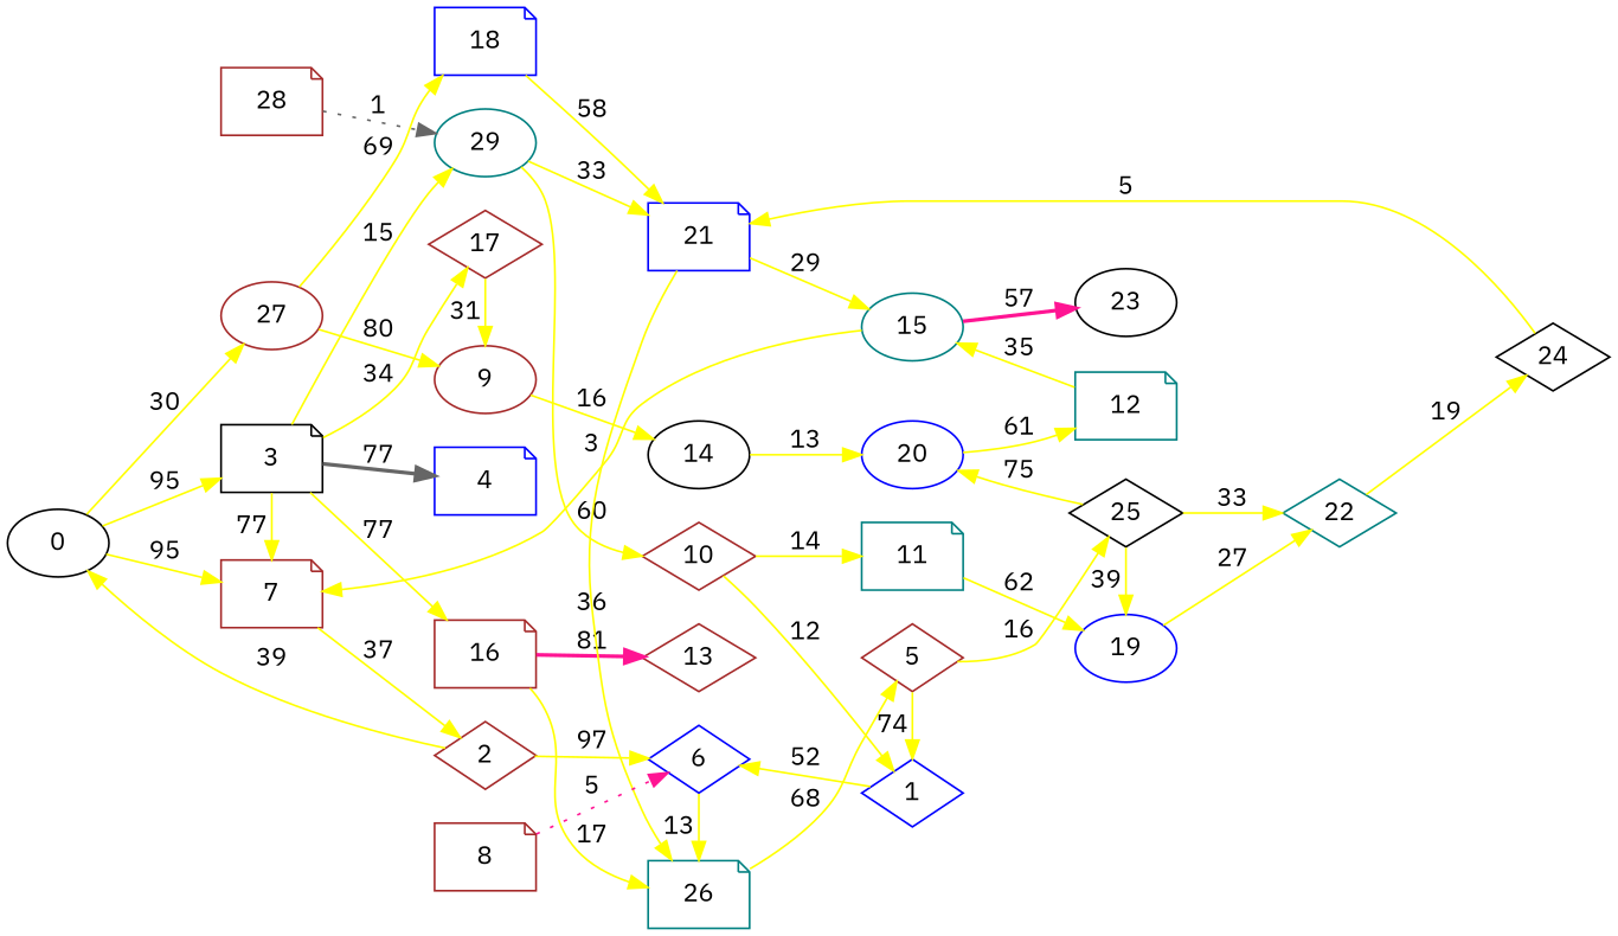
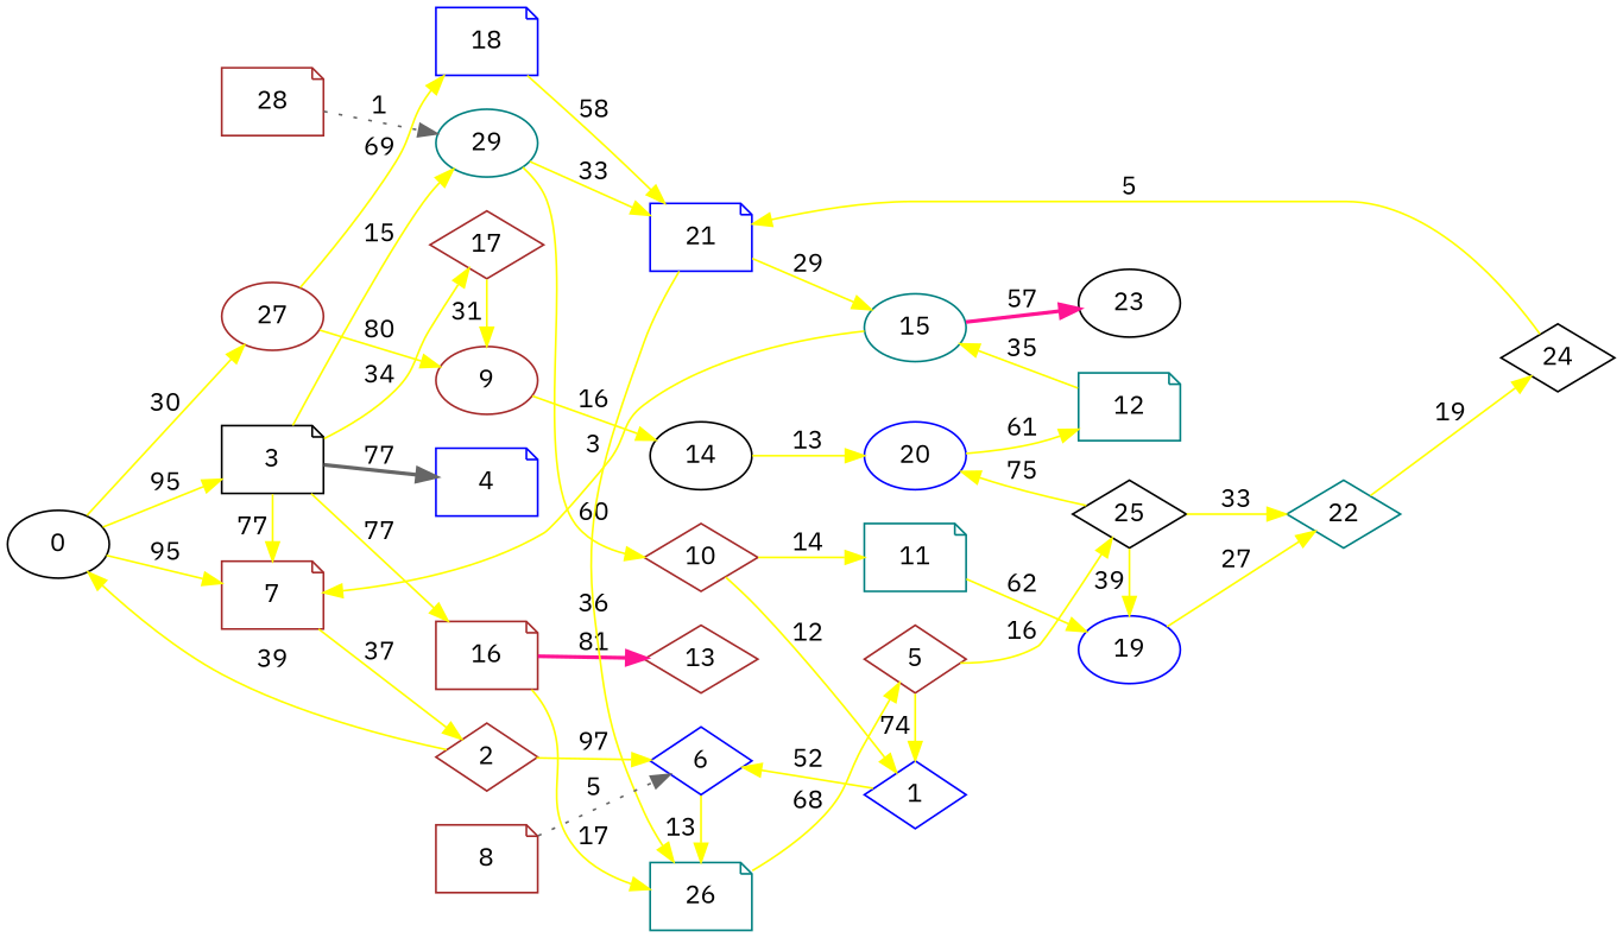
  digraph {
    fontname="IBM Plex Sans"
    rankdir=LR
    ranksep=equally
    node [color=brown fontname="IBM Plex Sans" shape=note]
    edge [color=yellow fontname="IBM Plex Sans"]
    0 [color=black shape=ellipse]
    7
    27 [shape=ellipse]
    3 [color=black]
    2 [shape=diamond]
    9 [shape=ellipse]
    18 [color=blue]
    29 [color=teal shape=ellipse]
    17 [shape=diamond]
    16
    4 [color=blue]
    6 [color=blue shape=diamond]
    14 [color=black shape=ellipse]
    21 [color=blue]
    10 [shape=diamond]
    26 [color=teal]
    13 [shape=diamond]
    20 [color=blue shape=ellipse]
    15 [color=teal shape=ellipse]
    11 [color=teal]
    1 [color=blue shape=diamond]
    5 [shape=diamond]
    12 [color=teal]
    23 [color=black shape=ellipse]
    19 [color=blue shape=ellipse]
    25 [color=black shape=diamond]
    22 [color=teal shape=diamond]
    24 [color=black shape=diamond]
    8
    28
    subgraph sub_1 {
      rank=same
      0
    }
    subgraph sub_2 {
      rank=same
      7
      27
      3
    }
    subgraph sub_3 {
      rank=same
      2
      9
      18
      29
      17
      16
      4
    }
    subgraph sub_4 {
      rank=same
      6
      14
      21
      10
      26
      13
    }
    subgraph sub_5 {
      rank=same
      20
      15
      11
      1
      5
    }
    subgraph sub_6 {
      rank=same
      12
      23
      19
      25
    }
    subgraph sub_7 {
      rank=same
      22
    }
    subgraph sub_8 {
      rank=same
      24
    }
    subgraph sub_9 {
      rank=same
    }
    subgraph sub_10 {
      rank=same
      8
    }
    subgraph sub_11 {
      rank=same
    }
    subgraph sub_12 {
      rank=same
      28
    }
    subgraph sub_13 {
      rank=same
    }
    0 -> 7 [label=95]
    0 -> 27 [label=30]
    0 -> 3 [label=95]
    7 -> 2 [label=37]
    27 -> 9 [label=80]
    27 -> 18 [label=69]
    3 -> 7 [label=77]
    3 -> 29 [label=15]
    3 -> 17 [label=34]
    3 -> 16 [label=77]
    3 -> 4 [color=gray40 label=77 style=bold]
    2 -> 0 [label=39]
    2 -> 6 [label=97]
    9 -> 14 [label=16]
    18 -> 21 [label=58]
    29 -> 21 [label=33]
    29 -> 10 [label=60]
    17 -> 9 [label=31]
    16 -> 26 [label=17]
    16 -> 13 [color=deeppink label=81 style=bold]
    6 -> 26 [label=13]
    14 -> 20 [label=13]
    21 -> 26 [label=36]
    21 -> 15 [label=29]
    10 -> 11 [label=14]
    10 -> 1 [label=12]
    26 -> 5 [label=68]
    20 -> 12 [label=61]
    15 -> 7 [label=3]
    15 -> 23 [color=deeppink label=57 style=bold]
    11 -> 19 [label=62]
    1 -> 6 [label=52]
    5 -> 1 [label=74]
    5 -> 25 [label=16]
    12 -> 15 [label=35]
    19 -> 22 [label=27]
    25 -> 20 [label=75]
    25 -> 19 [label=39]
    25 -> 22 [label=33]
    22 -> 24 [label=19]
    24 -> 21 [label=5]
-   8 -> 6 [color=deeppink label=5 style=dotted]
+   8 -> 6 [color=gray40 label=5 style=dotted]
    28 -> 29 [color=gray40 label=1 style=dotted]
  }
